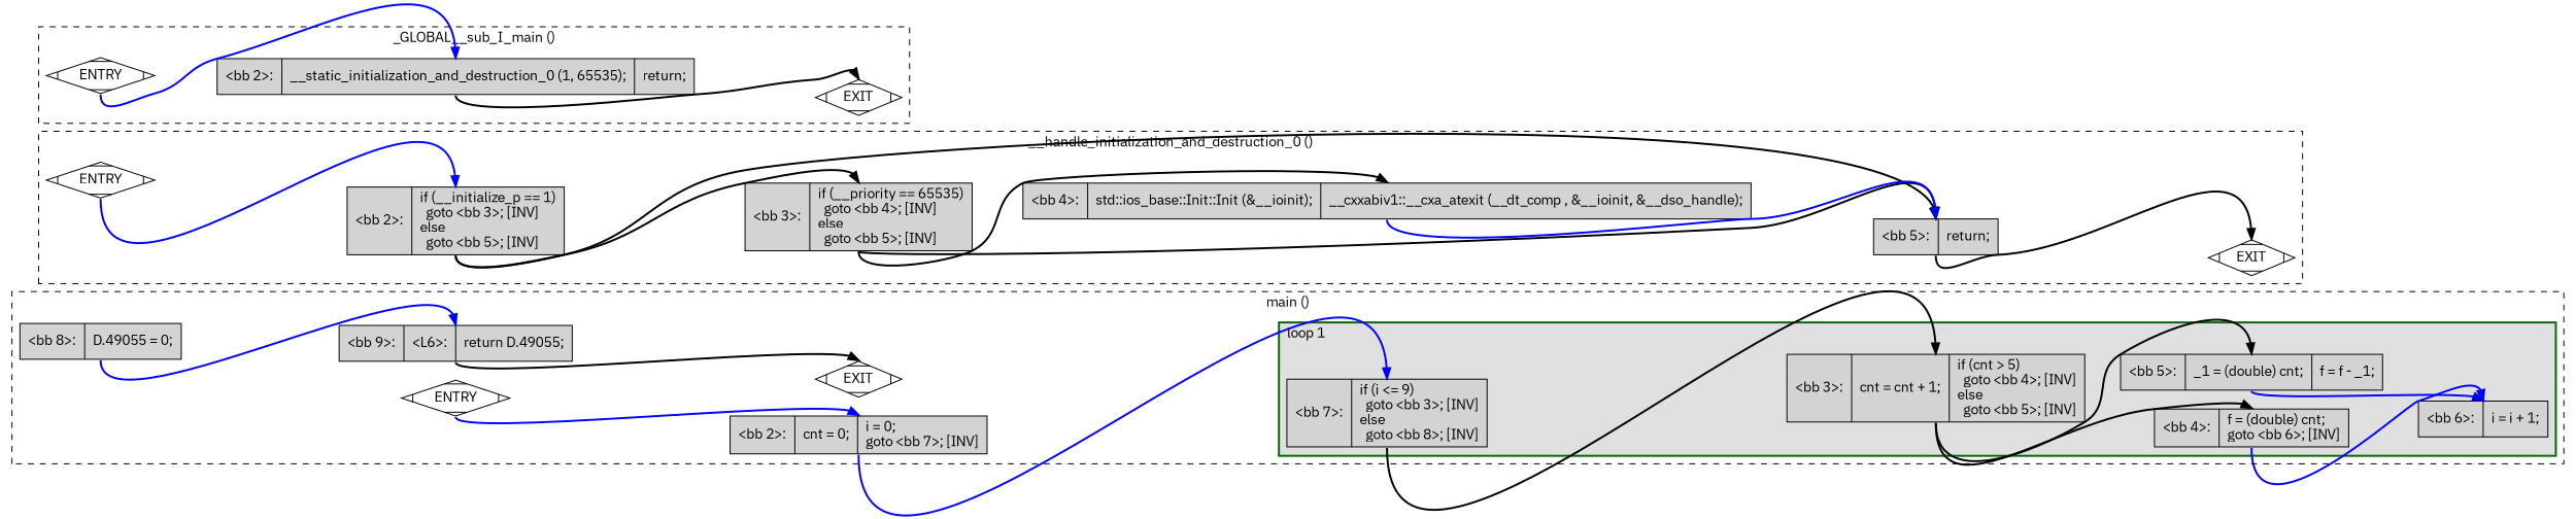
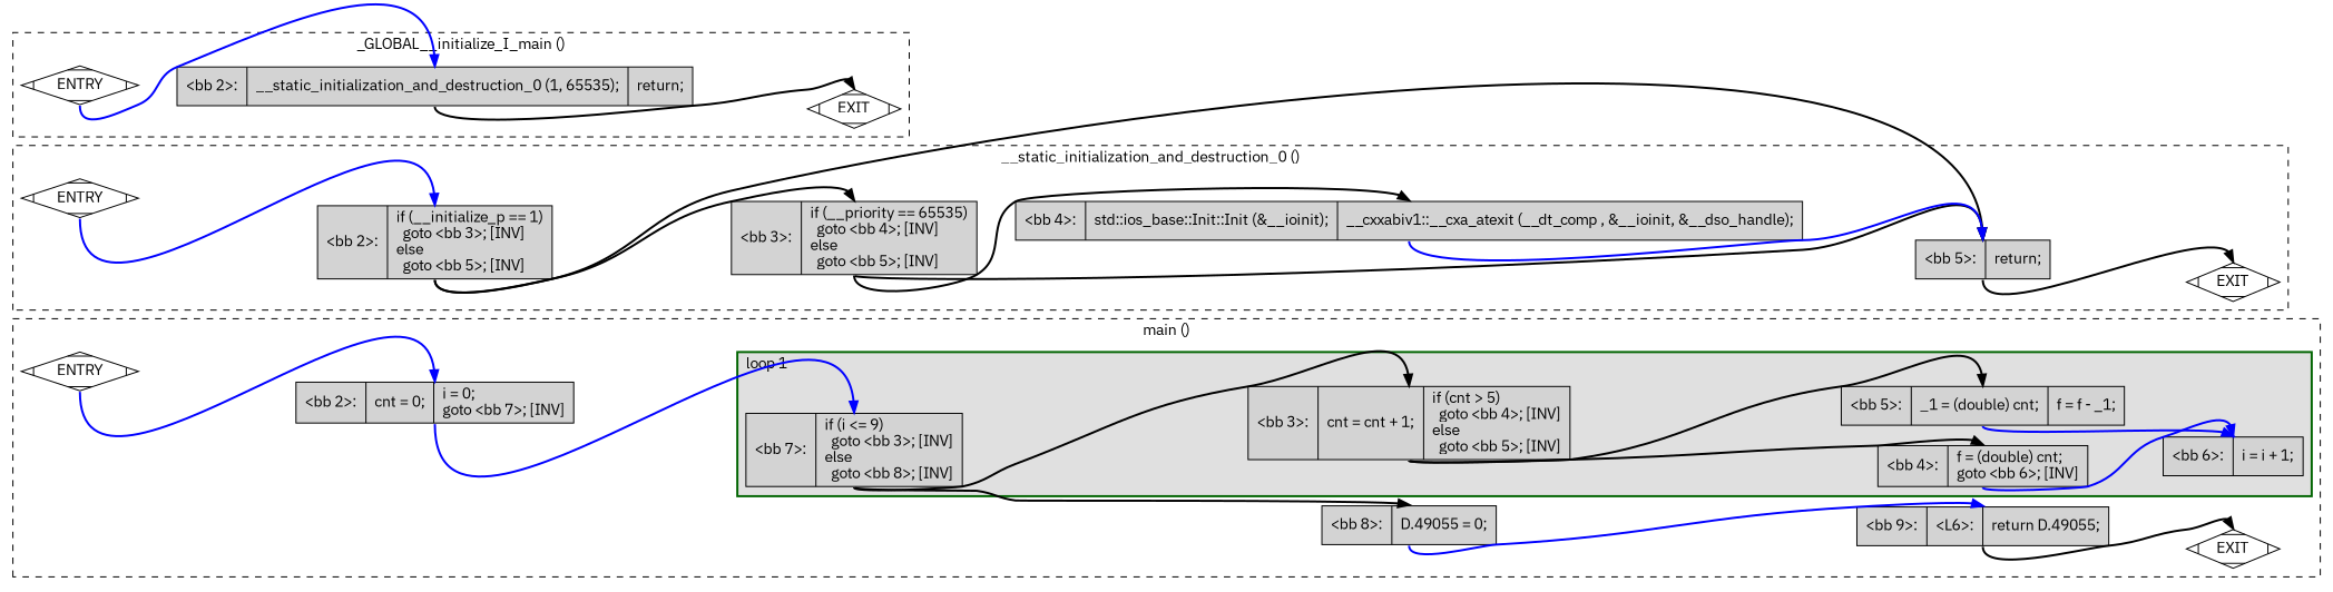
  digraph {
    fontname="IBM Plex Sans"
    rankdir=LR
    node [fillcolor=lightgrey fontname="IBM Plex Sans" shape=record style=filled]
    edge [color=black constraint=true fontname="IBM Plex Sans" headport=n style="solid,bold" tailport=s weight=10]
    n1 [label="{\<bb\ 7\>:\l|if\ (i\ \<=\ 9)\l\ \ goto\ \<bb\ 3\>;\ [INV]\lelse\l\ \ goto\ \<bb\ 8\>;\ [INV]\l}"]
    n2 [label="{\<bb\ 3\>:\l|cnt\ =\ cnt\ +\ 1;\l|if\ (cnt\ \>\ 5)\l\ \ goto\ \<bb\ 4\>;\ [INV]\lelse\l\ \ goto\ \<bb\ 5\>;\ [INV]\l}"]
    n3 [label="{\<bb\ 4\>:\l|f\ =\ (double)\ cnt;\lgoto\ \<bb\ 6\>;\ [INV]\l}"]
    n4 [label="{\<bb\ 5\>:\l|_1\ =\ (double)\ cnt;\l|f\ =\ f\ -\ _1;\l}"]
    n5 [label="{\<bb\ 6\>:\l|i\ =\ i\ +\ 1;\l}"]
    n6 [label="{\<bb\ 8\>:\l|D.49055\ =\ 0;\l}"]
    n7 [fillcolor=white label=ENTRY shape=Mdiamond]
    n8 [fillcolor=white label=EXIT shape=Mdiamond]
    n9 [label="{\<bb\ 2\>:\l|cnt\ =\ 0;\l|i\ =\ 0;\lgoto\ \<bb\ 7\>;\ [INV]\l}"]
    n10 [label="{\<bb\ 9\>:\l|\<L6\>:\l|return\ D.49055;\l}"]
    n11 [fillcolor=white label=ENTRY shape=Mdiamond]
    n12 [fillcolor=white label=EXIT shape=Mdiamond]
    n13 [label="{\<bb\ 2\>:\l|if\ (__initialize_p\ ==\ 1)\l\ \ goto\ \<bb\ 3\>;\ [INV]\lelse\l\ \ goto\ \<bb\ 5\>;\ [INV]\l}"]
    n14 [label="{\<bb\ 3\>:\l|if\ (__priority\ ==\ 65535)\l\ \ goto\ \<bb\ 4\>;\ [INV]\lelse\l\ \ goto\ \<bb\ 5\>;\ [INV]\l}"]
    n15 [label="{\<bb\ 5\>:\l|return;\l}"]
    n16 [label="{\<bb\ 4\>:\l|std::ios_base::Init::Init\ (&__ioinit);\l|__cxxabiv1::__cxa_atexit\ (__dt_comp\ ,\ &__ioinit,\ &__dso_handle);\l}"]
    n17 [fillcolor=white label=ENTRY shape=Mdiamond]
    n18 [fillcolor=white label=EXIT shape=Mdiamond]
    n19 [label="{\<bb\ 2\>:\l|__static_initialization_and_destruction_0\ (1,\ 65535);\l|return;\l}"]
    subgraph cluster_1 {
      color=black
      label="main ()"
      style=dashed
      n6
      n7
      n8
      n9
      n10
      subgraph cluster_2 {
        color=darkgreen
        fillcolor=grey88
        label="loop 1"
        labeljust=l
        penwidth=2
        style=filled
        n1
        n2
        n3
        n4
        n5
      }
    }
    subgraph cluster_3 {
      color=black
-     label="__handle_initialization_and_destruction_0 ()"
+     label="__static_initialization_and_destruction_0 ()"
      style=dashed
      n11
      n12
      n13
      n14
      n15
      n16
    }
    subgraph cluster_4 {
      color=black
-     label="_GLOBAL__sub_I_main ()"
+     label="_GLOBAL__initialize_I_main ()"
      style=dashed
      n17
      n18
      n19
    }
    n1 -> n2
+   n1 -> n6
    n2 -> n3
    n2 -> n4
    n3 -> n5 [color=blue weight=100]
    n4 -> n5 [color=blue weight=100]
    n6 -> n10 [color=blue weight=100]
    n7 -> n8 [style=invis color="" weight=""]
    n7 -> n9 [color=blue weight=100]
    n9 -> n1 [color=blue weight=100]
    n10 -> n8
    n11 -> n12 [style=invis color="" weight=""]
    n11 -> n13 [color=blue weight=100]
    n13 -> n14
    n13 -> n15
    n14 -> n15
    n14 -> n16
    n15 -> n12
    n16 -> n15 [color=blue weight=100]
    n17 -> n18 [style=invis color="" weight=""]
    n17 -> n19 [color=blue weight=100]
    n19 -> n18
  }
